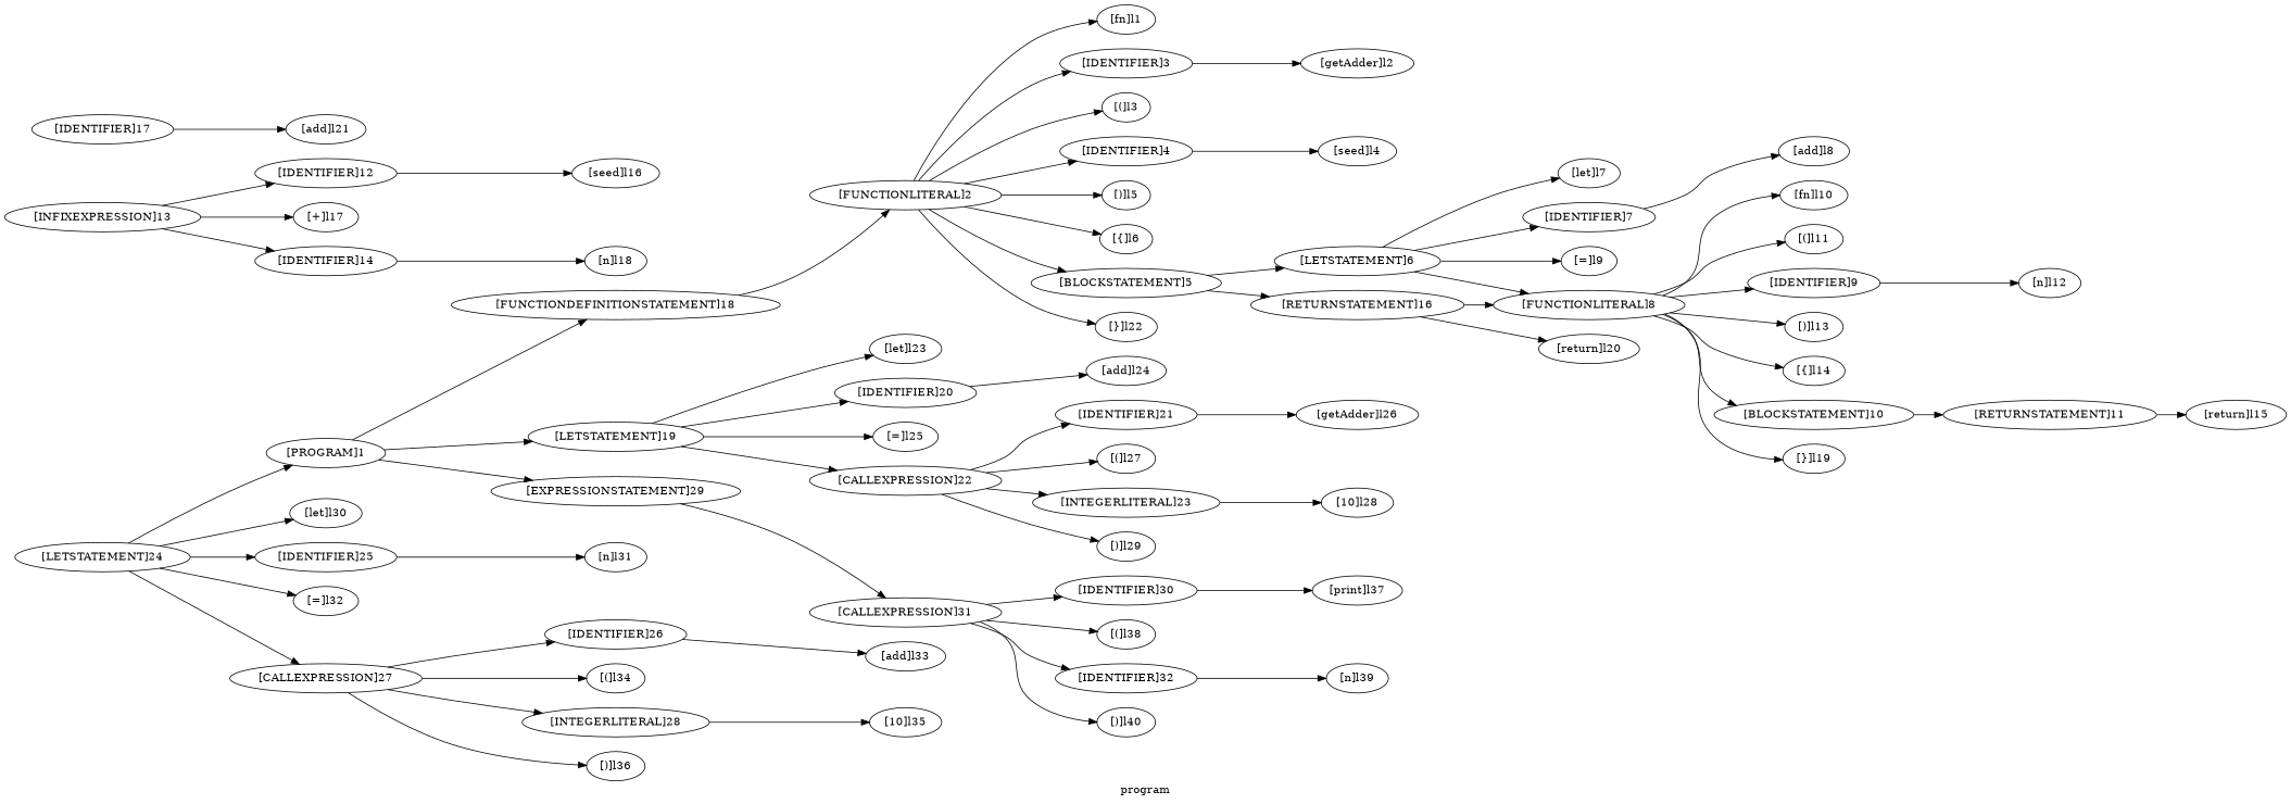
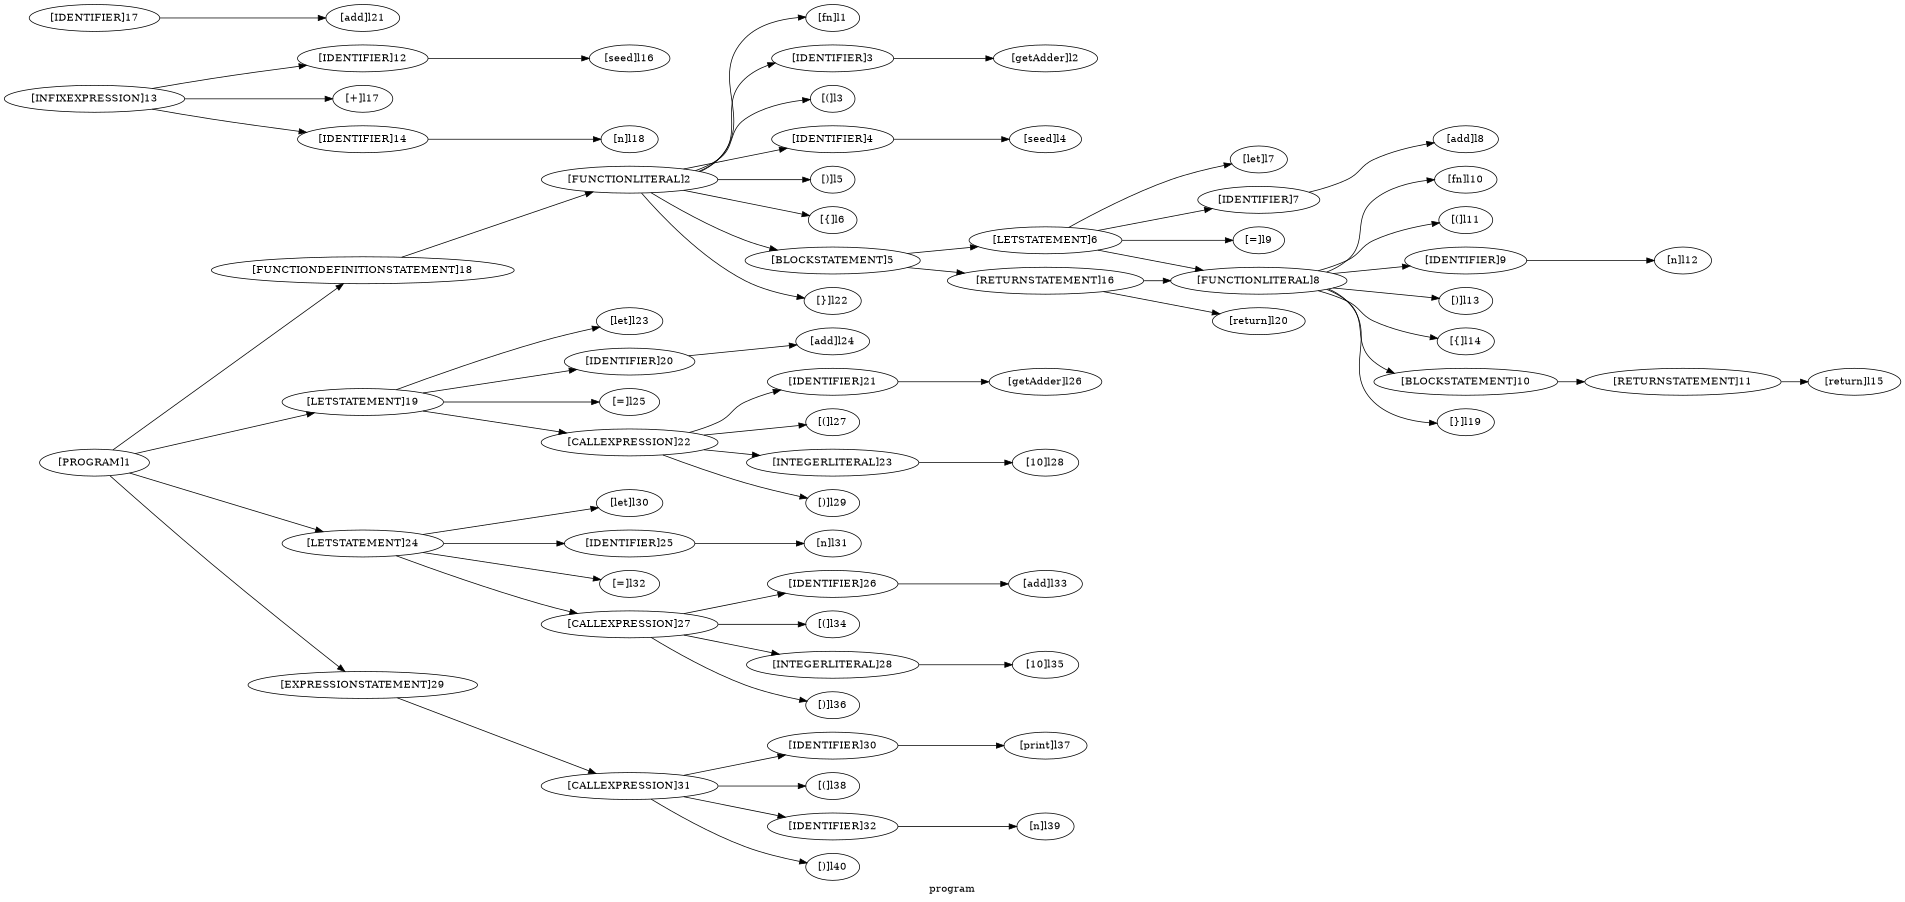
  digraph {
    label=program
    rankdir=LR
    "[PROGRAM]1"
    "[FUNCTIONDEFINITIONSTATEMENT]18"
    "[LETSTATEMENT]19"
    "[LETSTATEMENT]24"
    "[EXPRESSIONSTATEMENT]29"
    "[FUNCTIONLITERAL]2"
    "[let]l23"
    "[IDENTIFIER]20"
    "[=]l25"
    "[CALLEXPRESSION]22"
    "[let]l30"
    "[IDENTIFIER]25"
    "[=]l32"
    "[CALLEXPRESSION]27"
    "[CALLEXPRESSION]31"
    "[fn]l1"
    "[IDENTIFIER]3"
    "[(]l3"
    "[IDENTIFIER]4"
    "[)]l5"
    "[{]l6"
    "[BLOCKSTATEMENT]5"
    "[}]l22"
    "[getAdder]l2"
    "[seed]l4"
    "[LETSTATEMENT]6"
    "[RETURNSTATEMENT]16"
    "[let]l7"
    "[IDENTIFIER]7"
    "[=]l9"
    "[FUNCTIONLITERAL]8"
    "[return]l20"
    "[add]l8"
    "[fn]l10"
    "[(]l11"
    "[IDENTIFIER]9"
    "[)]l13"
    "[{]l14"
    "[BLOCKSTATEMENT]10"
    "[}]l19"
    "[n]l12"
    "[RETURNSTATEMENT]11"
    "[return]l15"
    "[INFIXEXPRESSION]13"
    "[IDENTIFIER]12"
    "[+]l17"
    "[IDENTIFIER]14"
    "[seed]l16"
    "[n]l18"
    "[IDENTIFIER]17"
    "[add]l21"
    "[add]l24"
    "[IDENTIFIER]21"
    "[(]l27"
    "[INTEGERLITERAL]23"
    "[)]l29"
    "[getAdder]l26"
    "[10]l28"
    "[n]l31"
    "[IDENTIFIER]26"
    "[(]l34"
    "[INTEGERLITERAL]28"
    "[)]l36"
    "[add]l33"
    "[10]l35"
    "[IDENTIFIER]30"
    "[(]l38"
    "[IDENTIFIER]32"
    "[)]l40"
    "[print]l37"
    "[n]l39"
    "[PROGRAM]1" -> "[FUNCTIONDEFINITIONSTATEMENT]18"
    "[PROGRAM]1" -> "[LETSTATEMENT]19"
-   "[LETSTATEMENT]24" -> "[PROGRAM]1"
+   "[PROGRAM]1" -> "[LETSTATEMENT]24"
    "[PROGRAM]1" -> "[EXPRESSIONSTATEMENT]29"
    "[FUNCTIONDEFINITIONSTATEMENT]18" -> "[FUNCTIONLITERAL]2"
    "[LETSTATEMENT]19" -> "[let]l23"
    "[LETSTATEMENT]19" -> "[IDENTIFIER]20"
    "[LETSTATEMENT]19" -> "[=]l25"
    "[LETSTATEMENT]19" -> "[CALLEXPRESSION]22"
    "[LETSTATEMENT]24" -> "[let]l30"
    "[LETSTATEMENT]24" -> "[IDENTIFIER]25"
    "[LETSTATEMENT]24" -> "[=]l32"
    "[LETSTATEMENT]24" -> "[CALLEXPRESSION]27"
    "[EXPRESSIONSTATEMENT]29" -> "[CALLEXPRESSION]31"
    "[FUNCTIONLITERAL]2" -> "[fn]l1"
    "[FUNCTIONLITERAL]2" -> "[IDENTIFIER]3"
    "[FUNCTIONLITERAL]2" -> "[(]l3"
    "[FUNCTIONLITERAL]2" -> "[IDENTIFIER]4"
    "[FUNCTIONLITERAL]2" -> "[)]l5"
    "[FUNCTIONLITERAL]2" -> "[{]l6"
    "[FUNCTIONLITERAL]2" -> "[BLOCKSTATEMENT]5"
    "[FUNCTIONLITERAL]2" -> "[}]l22"
    "[IDENTIFIER]20" -> "[add]l24"
    "[CALLEXPRESSION]22" -> "[IDENTIFIER]21"
    "[CALLEXPRESSION]22" -> "[(]l27"
    "[CALLEXPRESSION]22" -> "[INTEGERLITERAL]23"
    "[CALLEXPRESSION]22" -> "[)]l29"
    "[IDENTIFIER]25" -> "[n]l31"
    "[CALLEXPRESSION]27" -> "[IDENTIFIER]26"
    "[CALLEXPRESSION]27" -> "[(]l34"
    "[CALLEXPRESSION]27" -> "[INTEGERLITERAL]28"
    "[CALLEXPRESSION]27" -> "[)]l36"
    "[CALLEXPRESSION]31" -> "[IDENTIFIER]30"
    "[CALLEXPRESSION]31" -> "[(]l38"
    "[CALLEXPRESSION]31" -> "[IDENTIFIER]32"
    "[CALLEXPRESSION]31" -> "[)]l40"
    "[IDENTIFIER]3" -> "[getAdder]l2"
    "[IDENTIFIER]4" -> "[seed]l4"
    "[BLOCKSTATEMENT]5" -> "[LETSTATEMENT]6"
    "[BLOCKSTATEMENT]5" -> "[RETURNSTATEMENT]16"
    "[LETSTATEMENT]6" -> "[let]l7"
    "[LETSTATEMENT]6" -> "[IDENTIFIER]7"
    "[LETSTATEMENT]6" -> "[=]l9"
    "[LETSTATEMENT]6" -> "[FUNCTIONLITERAL]8"
    "[RETURNSTATEMENT]16" -> "[FUNCTIONLITERAL]8"
    "[RETURNSTATEMENT]16" -> "[return]l20"
    "[IDENTIFIER]7" -> "[add]l8"
    "[FUNCTIONLITERAL]8" -> "[fn]l10"
    "[FUNCTIONLITERAL]8" -> "[(]l11"
    "[FUNCTIONLITERAL]8" -> "[IDENTIFIER]9"
    "[FUNCTIONLITERAL]8" -> "[)]l13"
    "[FUNCTIONLITERAL]8" -> "[{]l14"
    "[FUNCTIONLITERAL]8" -> "[BLOCKSTATEMENT]10"
    "[FUNCTIONLITERAL]8" -> "[}]l19"
    "[IDENTIFIER]9" -> "[n]l12"
    "[BLOCKSTATEMENT]10" -> "[RETURNSTATEMENT]11"
    "[RETURNSTATEMENT]11" -> "[return]l15"
    "[INFIXEXPRESSION]13" -> "[IDENTIFIER]12"
    "[INFIXEXPRESSION]13" -> "[+]l17"
    "[INFIXEXPRESSION]13" -> "[IDENTIFIER]14"
    "[IDENTIFIER]12" -> "[seed]l16"
    "[IDENTIFIER]14" -> "[n]l18"
    "[IDENTIFIER]17" -> "[add]l21"
    "[IDENTIFIER]21" -> "[getAdder]l26"
    "[INTEGERLITERAL]23" -> "[10]l28"
    "[IDENTIFIER]26" -> "[add]l33"
    "[INTEGERLITERAL]28" -> "[10]l35"
    "[IDENTIFIER]30" -> "[print]l37"
    "[IDENTIFIER]32" -> "[n]l39"
  }
